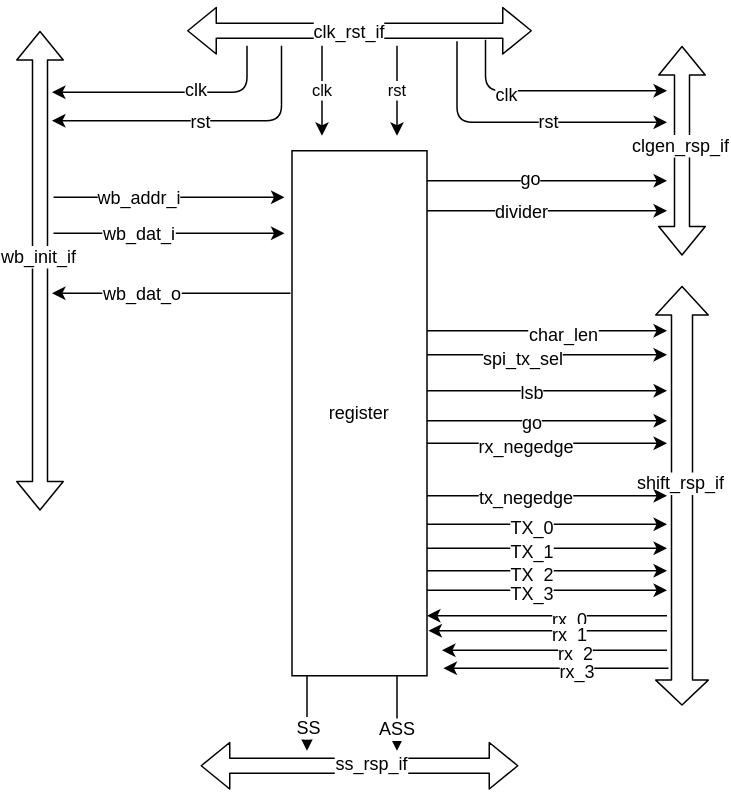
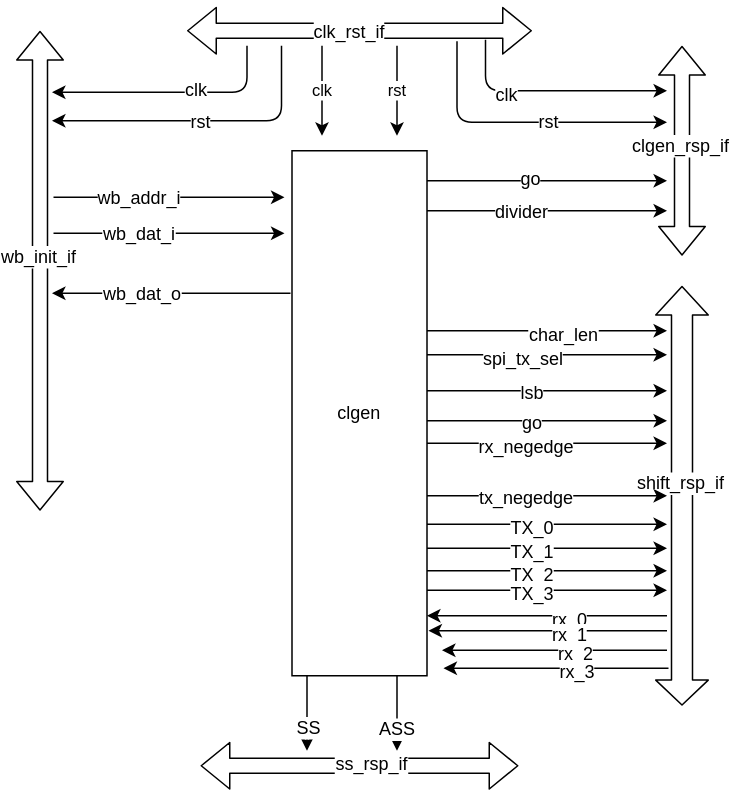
  <mxCell id="0" />
  <mxCell id="1" parent="0" />
- <mxCell id="2" value="register" style="rounded=0;whiteSpace=wrap;html=1;" vertex="1" parent="1"><mxGeometry x="188" y="100" width="90" height="350" as="geometry" /></mxCell>
+ <mxCell id="2" value="clgen" style="rounded=0;whiteSpace=wrap;html=1;" vertex="1" parent="1"><mxGeometry x="188" y="100" width="90" height="350" as="geometry" /></mxCell>
  <mxCell id="3" value="" style="shape=flexArrow;endArrow=classic;startArrow=classic;html=1;" edge="1" parent="1"><mxGeometry width="50" height="50" relative="1" as="geometry"><mxPoint x="118" y="20" as="sourcePoint" /><mxPoint x="348" y="20" as="targetPoint" /></mxGeometry></mxCell>
  <mxCell id="4" value="clk_rst_if" style="text;html=1;resizable=0;points=[];align=center;verticalAlign=middle;labelBackgroundColor=#ffffff;" vertex="1" connectable="0" parent="3"><mxGeometry x="-0.267" y="1" relative="1" as="geometry"><mxPoint x="23" y="1" as="offset" /></mxGeometry></mxCell>
  <mxCell id="5" value="clk" style="endArrow=classic;html=1;" edge="1" parent="1"><mxGeometry width="50" height="50" relative="1" as="geometry"><mxPoint x="208" y="30" as="sourcePoint" /><mxPoint x="208" y="90" as="targetPoint" /></mxGeometry></mxCell>
  <mxCell id="6" value="rst" style="endArrow=classic;html=1;" edge="1" parent="1"><mxGeometry width="50" height="50" relative="1" as="geometry"><mxPoint x="258" y="30" as="sourcePoint" /><mxPoint x="258" y="90" as="targetPoint" /><Array as="points"><mxPoint x="258" y="60" /></Array></mxGeometry></mxCell>
  <mxCell id="7" value="" style="shape=flexArrow;endArrow=classic;startArrow=classic;html=1;" edge="1" parent="1"><mxGeometry width="50" height="50" relative="1" as="geometry"><mxPoint x="20" y="340" as="sourcePoint" /><mxPoint x="20" y="20" as="targetPoint" /></mxGeometry></mxCell>
  <mxCell id="8" value="wb_init_if" style="text;html=1;resizable=0;points=[];align=center;verticalAlign=middle;labelBackgroundColor=#ffffff;" vertex="1" connectable="0" parent="7"><mxGeometry x="0.062" y="2" relative="1" as="geometry"><mxPoint as="offset" /></mxGeometry></mxCell>
  <mxCell id="9" value="" style="shape=flexArrow;endArrow=classic;startArrow=classic;html=1;" edge="1" parent="1"><mxGeometry width="50" height="50" relative="1" as="geometry"><mxPoint x="448" y="170" as="sourcePoint" /><mxPoint x="448" y="30" as="targetPoint" /></mxGeometry></mxCell>
  <mxCell id="10" value="clgen_rsp_if" style="text;html=1;resizable=0;points=[];align=center;verticalAlign=middle;labelBackgroundColor=#ffffff;" vertex="1" connectable="0" parent="9"><mxGeometry x="0.062" y="2" relative="1" as="geometry"><mxPoint as="offset" /></mxGeometry></mxCell>
  <mxCell id="11" value="" style="endArrow=classic;html=1;" edge="1" parent="1"><mxGeometry width="50" height="50" relative="1" as="geometry"><mxPoint x="158" y="30" as="sourcePoint" /><mxPoint x="28" y="61" as="targetPoint" /><Array as="points"><mxPoint x="158" y="61" /></Array></mxGeometry></mxCell>
  <mxCell id="12" value="clk" style="text;html=1;resizable=0;points=[];align=center;verticalAlign=middle;labelBackgroundColor=#ffffff;" vertex="1" connectable="0" parent="11"><mxGeometry x="-0.18" y="-2" relative="1" as="geometry"><mxPoint as="offset" /></mxGeometry></mxCell>
  <mxCell id="13" value="" style="endArrow=classic;html=1;" edge="1" parent="1"><mxGeometry width="50" height="50" relative="1" as="geometry"><mxPoint x="181" y="30" as="sourcePoint" /><mxPoint x="28" y="80" as="targetPoint" /><Array as="points"><mxPoint x="181" y="80" /></Array></mxGeometry></mxCell>
  <mxCell id="14" value="rst" style="text;html=1;resizable=0;points=[];align=center;verticalAlign=middle;labelBackgroundColor=#ffffff;" vertex="1" connectable="0" parent="13"><mxGeometry x="0.035" relative="1" as="geometry"><mxPoint as="offset" /></mxGeometry></mxCell>
  <mxCell id="15" value="" style="endArrow=classic;html=1;" edge="1" parent="1"><mxGeometry width="50" height="50" relative="1" as="geometry"><mxPoint x="317" y="26" as="sourcePoint" /><mxPoint x="438" y="60" as="targetPoint" /><Array as="points"><mxPoint x="317" y="60" /></Array></mxGeometry></mxCell>
  <mxCell id="16" value="clk" style="text;html=1;resizable=0;points=[];align=center;verticalAlign=middle;labelBackgroundColor=#ffffff;" vertex="1" connectable="0" parent="15"><mxGeometry x="-0.4" y="-2" relative="1" as="geometry"><mxPoint as="offset" /></mxGeometry></mxCell>
  <mxCell id="17" value="" style="endArrow=classic;html=1;" edge="1" parent="1"><mxGeometry width="50" height="50" relative="1" as="geometry"><mxPoint x="298" y="27" as="sourcePoint" /><mxPoint x="438" y="81" as="targetPoint" /><Array as="points"><mxPoint x="298" y="81" /></Array></mxGeometry></mxCell>
  <mxCell id="18" value="rst" style="text;html=1;resizable=0;points=[];align=center;verticalAlign=middle;labelBackgroundColor=#ffffff;" vertex="1" connectable="0" parent="17"><mxGeometry x="-0.4" y="-2" relative="1" as="geometry"><mxPoint x="56" y="-3" as="offset" /></mxGeometry></mxCell>
  <mxCell id="19" value="" style="endArrow=classic;html=1;entryX=-0.067;entryY=0.742;entryDx=0;entryDy=0;entryPerimeter=0;" edge="1" parent="1"><mxGeometry width="50" height="50" relative="1" as="geometry"><mxPoint x="29" y="131" as="sourcePoint" /><mxPoint x="182.97" y="130.98" as="targetPoint" /></mxGeometry></mxCell>
  <mxCell id="20" value="wb_addr_i" style="text;html=1;resizable=0;points=[];align=center;verticalAlign=middle;labelBackgroundColor=#ffffff;" vertex="1" connectable="0" parent="19"><mxGeometry x="-0.273" y="-1" relative="1" as="geometry"><mxPoint as="offset" /></mxGeometry></mxCell>
  <mxCell id="21" value="" style="endArrow=classic;html=1;entryX=-0.067;entryY=0.742;entryDx=0;entryDy=0;entryPerimeter=0;" edge="1" parent="1"><mxGeometry width="50" height="50" relative="1" as="geometry"><mxPoint x="29" y="155" as="sourcePoint" /><mxPoint x="182.97" y="154.98" as="targetPoint" /></mxGeometry></mxCell>
  <mxCell id="22" value="wb_dat_i" style="text;html=1;resizable=0;points=[];align=center;verticalAlign=middle;labelBackgroundColor=#ffffff;" vertex="1" connectable="0" parent="21"><mxGeometry x="-0.273" y="-1" relative="1" as="geometry"><mxPoint as="offset" /></mxGeometry></mxCell>
  <mxCell id="23" value="" style="endArrow=classic;html=1;" edge="1" parent="1"><mxGeometry width="50" height="50" relative="1" as="geometry"><mxPoint x="187" y="195" as="sourcePoint" /><mxPoint x="28" y="195" as="targetPoint" /></mxGeometry></mxCell>
  <mxCell id="24" value="wb_dat_o" style="text;html=1;resizable=0;points=[];align=center;verticalAlign=middle;labelBackgroundColor=#ffffff;" vertex="1" connectable="0" parent="23"><mxGeometry x="-0.273" y="-1" relative="1" as="geometry"><mxPoint x="-42" y="1" as="offset" /></mxGeometry></mxCell>
  <mxCell id="25" value="" style="endArrow=classic;html=1;" edge="1" parent="1"><mxGeometry width="50" height="50" relative="1" as="geometry"><mxPoint x="278" y="120" as="sourcePoint" /><mxPoint x="438" y="120" as="targetPoint" /></mxGeometry></mxCell>
  <mxCell id="26" value="go" style="text;html=1;resizable=0;points=[];align=center;verticalAlign=middle;labelBackgroundColor=#ffffff;" vertex="1" connectable="0" parent="25"><mxGeometry x="-0.152" y="2" relative="1" as="geometry"><mxPoint as="offset" /></mxGeometry></mxCell>
  <mxCell id="27" value="" style="endArrow=classic;html=1;" edge="1" parent="1"><mxGeometry width="50" height="50" relative="1" as="geometry"><mxPoint x="278" y="140" as="sourcePoint" /><mxPoint x="438" y="140" as="targetPoint" /></mxGeometry></mxCell>
  <mxCell id="28" value="divider" style="text;html=1;resizable=0;points=[];align=center;verticalAlign=middle;labelBackgroundColor=#ffffff;" vertex="1" connectable="0" parent="27"><mxGeometry x="-0.228" relative="1" as="geometry"><mxPoint as="offset" /></mxGeometry></mxCell>
  <mxCell id="29" value="" style="shape=flexArrow;endArrow=classic;startArrow=classic;html=1;width=14;startSize=5.2;" edge="1" parent="1"><mxGeometry width="50" height="50" relative="1" as="geometry"><mxPoint x="448" y="470" as="sourcePoint" /><mxPoint x="448" y="190" as="targetPoint" /></mxGeometry></mxCell>
  <mxCell id="30" value="shift_rsp_if" style="text;html=1;resizable=0;points=[];align=center;verticalAlign=middle;labelBackgroundColor=#ffffff;" vertex="1" connectable="0" parent="29"><mxGeometry x="0.062" y="2" relative="1" as="geometry"><mxPoint as="offset" /></mxGeometry></mxCell>
  <mxCell id="31" value="" style="shape=flexArrow;endArrow=classic;startArrow=classic;html=1;" edge="1" parent="1"><mxGeometry width="50" height="50" relative="1" as="geometry"><mxPoint x="127" y="510" as="sourcePoint" /><mxPoint x="339" y="510" as="targetPoint" /></mxGeometry></mxCell>
  <mxCell id="32" value="ss_rsp_if" style="text;html=1;resizable=0;points=[];align=center;verticalAlign=middle;labelBackgroundColor=#ffffff;" vertex="1" connectable="0" parent="31"><mxGeometry x="0.062" y="2" relative="1" as="geometry"><mxPoint as="offset" /></mxGeometry></mxCell>
  <mxCell id="33" style="edgeStyle=orthogonalEdgeStyle;rounded=0;orthogonalLoop=1;jettySize=auto;html=1;exitX=0.5;exitY=1;exitDx=0;exitDy=0;" edge="1" parent="1" source="2" target="2"><mxGeometry relative="1" as="geometry" /></mxCell>
  <mxCell id="34" value="" style="endArrow=classic;html=1;" edge="1" parent="1"><mxGeometry width="50" height="50" relative="1" as="geometry"><mxPoint x="278" y="220" as="sourcePoint" /><mxPoint x="438" y="220" as="targetPoint" /></mxGeometry></mxCell>
  <mxCell id="35" value="char_len" style="text;html=1;resizable=0;points=[];align=center;verticalAlign=middle;labelBackgroundColor=#ffffff;" vertex="1" connectable="0" parent="34"><mxGeometry x="0.122" y="-2" relative="1" as="geometry"><mxPoint as="offset" /></mxGeometry></mxCell>
  <mxCell id="36" value="" style="endArrow=classic;html=1;" edge="1" parent="1"><mxGeometry width="50" height="50" relative="1" as="geometry"><mxPoint x="278" y="236" as="sourcePoint" /><mxPoint x="438" y="236" as="targetPoint" /></mxGeometry></mxCell>
  <mxCell id="37" value="spi_tx_sel" style="text;html=1;resizable=0;points=[];align=center;verticalAlign=middle;labelBackgroundColor=#ffffff;" vertex="1" connectable="0" parent="36"><mxGeometry x="-0.215" y="-2" relative="1" as="geometry"><mxPoint as="offset" /></mxGeometry></mxCell>
  <mxCell id="38" value="" style="endArrow=classic;html=1;" edge="1" parent="1"><mxGeometry width="50" height="50" relative="1" as="geometry"><mxPoint x="278" y="260" as="sourcePoint" /><mxPoint x="438" y="260" as="targetPoint" /></mxGeometry></mxCell>
  <mxCell id="39" value="lsb" style="text;html=1;resizable=0;points=[];align=center;verticalAlign=middle;labelBackgroundColor=#ffffff;" vertex="1" connectable="0" parent="38"><mxGeometry x="-0.14" y="-1" relative="1" as="geometry"><mxPoint as="offset" /></mxGeometry></mxCell>
  <mxCell id="40" value="" style="endArrow=classic;html=1;" edge="1" parent="1"><mxGeometry width="50" height="50" relative="1" as="geometry"><mxPoint x="278" y="280" as="sourcePoint" /><mxPoint x="438" y="280" as="targetPoint" /></mxGeometry></mxCell>
  <mxCell id="41" value="go" style="text;html=1;resizable=0;points=[];align=center;verticalAlign=middle;labelBackgroundColor=#ffffff;" vertex="1" connectable="0" parent="40"><mxGeometry x="-0.14" y="-1" relative="1" as="geometry"><mxPoint as="offset" /></mxGeometry></mxCell>
  <mxCell id="42" value="" style="endArrow=classic;html=1;" edge="1" parent="1"><mxGeometry width="50" height="50" relative="1" as="geometry"><mxPoint x="278" y="295" as="sourcePoint" /><mxPoint x="438" y="295" as="targetPoint" /></mxGeometry></mxCell>
  <mxCell id="43" value="rx_negedge" style="text;html=1;resizable=0;points=[];align=center;verticalAlign=middle;labelBackgroundColor=#ffffff;" vertex="1" connectable="0" parent="42"><mxGeometry x="-0.189" y="-2" relative="1" as="geometry"><mxPoint as="offset" /></mxGeometry></mxCell>
  <mxCell id="44" value="" style="endArrow=classic;html=1;" edge="1" parent="1"><mxGeometry width="50" height="50" relative="1" as="geometry"><mxPoint x="278" y="330" as="sourcePoint" /><mxPoint x="438" y="330" as="targetPoint" /></mxGeometry></mxCell>
  <mxCell id="45" value="tx_negedge" style="text;html=1;resizable=0;points=[];align=center;verticalAlign=middle;labelBackgroundColor=#ffffff;" vertex="1" connectable="0" parent="44"><mxGeometry x="-0.19" y="-1" relative="1" as="geometry"><mxPoint as="offset" /></mxGeometry></mxCell>
  <mxCell id="46" value="" style="endArrow=classic;html=1;" edge="1" parent="1"><mxGeometry width="50" height="50" relative="1" as="geometry"><mxPoint x="278" y="349" as="sourcePoint" /><mxPoint x="438" y="349" as="targetPoint" /></mxGeometry></mxCell>
  <mxCell id="47" value="TX_0" style="text;html=1;resizable=0;points=[];align=center;verticalAlign=middle;labelBackgroundColor=#ffffff;" vertex="1" connectable="0" parent="46"><mxGeometry x="-0.14" y="-2" relative="1" as="geometry"><mxPoint as="offset" /></mxGeometry></mxCell>
  <mxCell id="48" value="" style="endArrow=classic;html=1;" edge="1" parent="1"><mxGeometry width="50" height="50" relative="1" as="geometry"><mxPoint x="198" y="450" as="sourcePoint" /><mxPoint x="198" y="500" as="targetPoint" /></mxGeometry></mxCell>
  <mxCell id="49" value="SS" style="text;html=1;resizable=0;points=[];align=center;verticalAlign=middle;labelBackgroundColor=#ffffff;" vertex="1" connectable="0" parent="48"><mxGeometry x="0.376" relative="1" as="geometry"><mxPoint as="offset" /></mxGeometry></mxCell>
  <mxCell id="50" value="" style="endArrow=classic;html=1;" edge="1" parent="1"><mxGeometry width="50" height="50" relative="1" as="geometry"><mxPoint x="258" y="450" as="sourcePoint" /><mxPoint x="258" y="500" as="targetPoint" /></mxGeometry></mxCell>
  <mxCell id="51" value="ASS" style="text;html=1;resizable=0;points=[];align=center;verticalAlign=middle;labelBackgroundColor=#ffffff;" vertex="1" connectable="0" parent="50"><mxGeometry x="0.416" y="-1" relative="1" as="geometry"><mxPoint as="offset" /></mxGeometry></mxCell>
  <mxCell id="52" value="" style="endArrow=classic;html=1;" edge="1" parent="1"><mxGeometry width="50" height="50" relative="1" as="geometry"><mxPoint x="278" y="365" as="sourcePoint" /><mxPoint x="438" y="365" as="targetPoint" /></mxGeometry></mxCell>
  <mxCell id="53" value="TX_1" style="text;html=1;resizable=0;points=[];align=center;verticalAlign=middle;labelBackgroundColor=#ffffff;" vertex="1" connectable="0" parent="52"><mxGeometry x="-0.14" y="-2" relative="1" as="geometry"><mxPoint as="offset" /></mxGeometry></mxCell>
  <mxCell id="54" value="" style="endArrow=classic;html=1;" edge="1" parent="1"><mxGeometry width="50" height="50" relative="1" as="geometry"><mxPoint x="278" y="380" as="sourcePoint" /><mxPoint x="438" y="380" as="targetPoint" /></mxGeometry></mxCell>
  <mxCell id="55" value="TX_2" style="text;html=1;resizable=0;points=[];align=center;verticalAlign=middle;labelBackgroundColor=#ffffff;" vertex="1" connectable="0" parent="54"><mxGeometry x="-0.14" y="-2" relative="1" as="geometry"><mxPoint as="offset" /></mxGeometry></mxCell>
  <mxCell id="56" value="" style="endArrow=classic;html=1;" edge="1" parent="1"><mxGeometry width="50" height="50" relative="1" as="geometry"><mxPoint x="278" y="393" as="sourcePoint" /><mxPoint x="438" y="393" as="targetPoint" /></mxGeometry></mxCell>
  <mxCell id="57" value="TX_3" style="text;html=1;resizable=0;points=[];align=center;verticalAlign=middle;labelBackgroundColor=#ffffff;" vertex="1" connectable="0" parent="56"><mxGeometry x="-0.14" y="-2" relative="1" as="geometry"><mxPoint as="offset" /></mxGeometry></mxCell>
  <mxCell id="58" value="" style="endArrow=classic;html=1;" edge="1" parent="1"><mxGeometry width="50" height="50" relative="1" as="geometry"><mxPoint x="438" y="410" as="sourcePoint" /><mxPoint x="278" y="410" as="targetPoint" /></mxGeometry></mxCell>
  <mxCell id="59" value="rx_0" style="text;html=1;resizable=0;points=[];align=center;verticalAlign=middle;labelBackgroundColor=#ffffff;" vertex="1" connectable="0" parent="58"><mxGeometry x="-0.171" y="2" relative="1" as="geometry"><mxPoint as="offset" /></mxGeometry></mxCell>
  <mxCell id="60" value="" style="endArrow=classic;html=1;" edge="1" parent="1"><mxGeometry width="50" height="50" relative="1" as="geometry"><mxPoint x="438" y="420" as="sourcePoint" /><mxPoint x="279" y="420" as="targetPoint" /></mxGeometry></mxCell>
  <mxCell id="61" value="rx_1" style="text;html=1;resizable=0;points=[];align=center;verticalAlign=middle;labelBackgroundColor=#ffffff;" vertex="1" connectable="0" parent="60"><mxGeometry x="-0.171" y="2" relative="1" as="geometry"><mxPoint as="offset" /></mxGeometry></mxCell>
  <mxCell id="62" value="" style="endArrow=classic;html=1;" edge="1" parent="1"><mxGeometry width="50" height="50" relative="1" as="geometry"><mxPoint x="438" y="433" as="sourcePoint" /><mxPoint x="288" y="433" as="targetPoint" /></mxGeometry></mxCell>
  <mxCell id="63" value="rx_2" style="text;html=1;resizable=0;points=[];align=center;verticalAlign=middle;labelBackgroundColor=#ffffff;" vertex="1" connectable="0" parent="62"><mxGeometry x="-0.171" y="2" relative="1" as="geometry"><mxPoint as="offset" /></mxGeometry></mxCell>
  <mxCell id="64" value="" style="endArrow=classic;html=1;" edge="1" parent="1"><mxGeometry width="50" height="50" relative="1" as="geometry"><mxPoint x="439" y="445" as="sourcePoint" /><mxPoint x="289" y="445" as="targetPoint" /></mxGeometry></mxCell>
  <mxCell id="65" value="rx_3" style="text;html=1;resizable=0;points=[];align=center;verticalAlign=middle;labelBackgroundColor=#ffffff;" vertex="1" connectable="0" parent="64"><mxGeometry x="-0.171" y="2" relative="1" as="geometry"><mxPoint as="offset" /></mxGeometry></mxCell>
